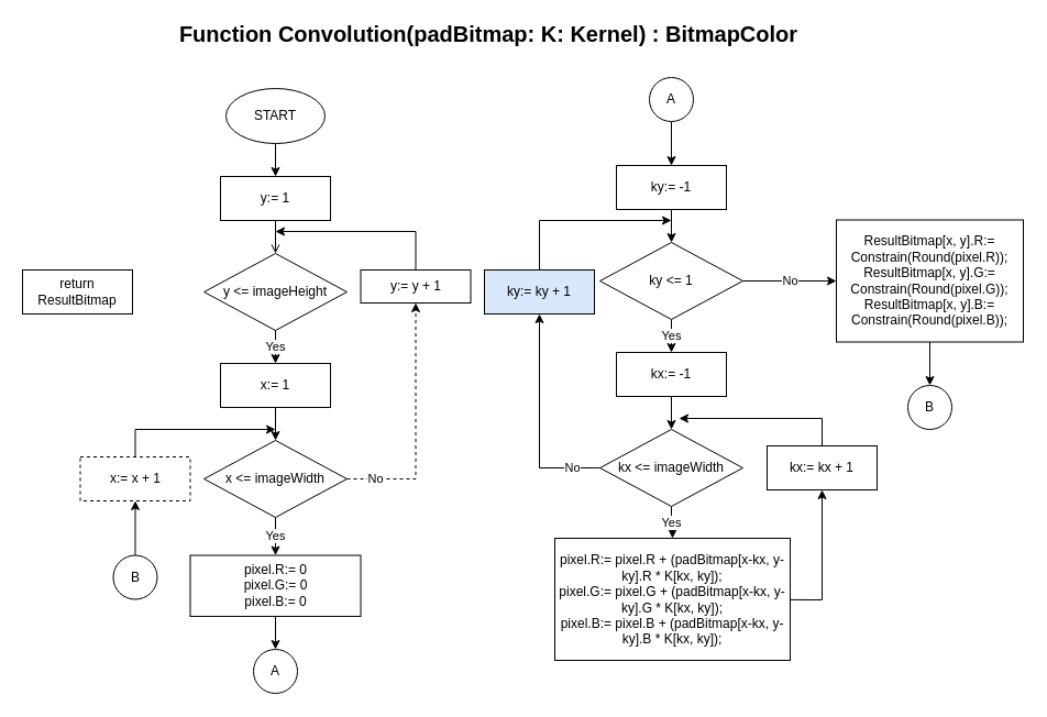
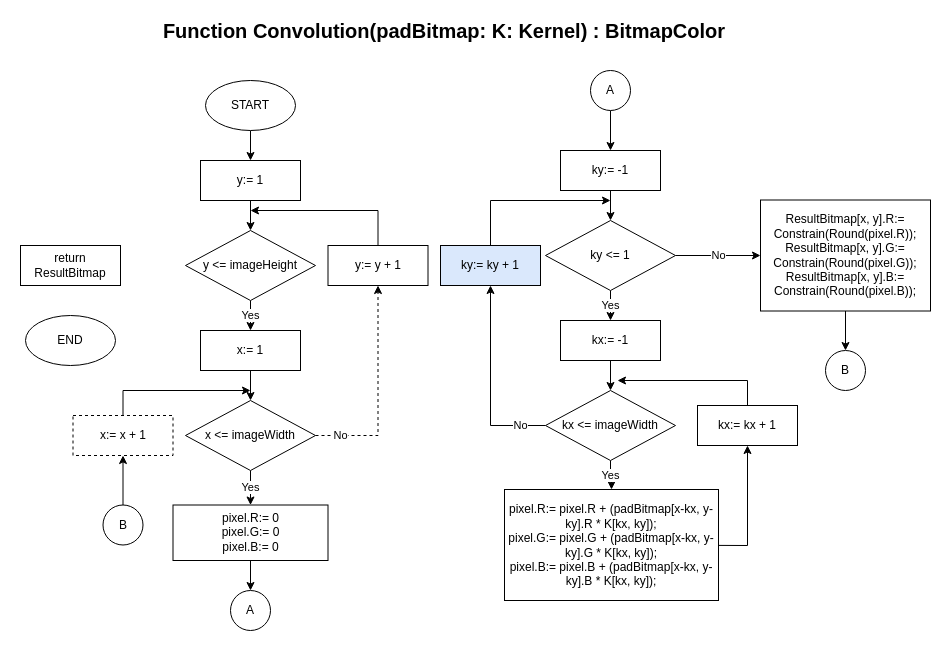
  <mxCell id="0" />
  <mxCell id="1" parent="0" />
  <mxCell id="2" value="&lt;font style=&quot;font-size: 20px&quot;&gt;&lt;b&gt;Function Convolution(padBitmap: K: Kernel) : BitmapColor&lt;/b&gt;&lt;/font&gt;" style="text;html=1;strokeColor=none;fillColor=none;align=center;verticalAlign=middle;whiteSpace=wrap;rounded=0;" vertex="1" parent="1"><mxGeometry x="142.5" y="20" width="602" height="20" as="geometry" /></mxCell>
  <mxCell id="3" value="" style="edgeStyle=orthogonalEdgeStyle;rounded=0;orthogonalLoop=1;jettySize=auto;html=1;" edge="1" parent="1" source="4" target="6"><mxGeometry relative="1" as="geometry" /></mxCell>
  <mxCell id="4" value="START" style="ellipse;whiteSpace=wrap;html=1;" vertex="1" parent="1"><mxGeometry x="205" y="80" width="90" height="50" as="geometry" /></mxCell>
- <mxCell id="5" value="" style="edgeStyle=orthogonalEdgeStyle;rounded=0;orthogonalLoop=1;jettySize=auto;html=1;endArrow=open;" edge="1" parent="1" source="6" target="8"><mxGeometry relative="1" as="geometry" /></mxCell>
+ <mxCell id="5" value="" style="edgeStyle=orthogonalEdgeStyle;rounded=0;orthogonalLoop=1;jettySize=auto;html=1;" edge="1" parent="1" source="6" target="8"><mxGeometry relative="1" as="geometry" /></mxCell>
  <mxCell id="6" value="y:= 1" style="rounded=0;whiteSpace=wrap;html=1;" vertex="1" parent="1"><mxGeometry x="200" y="160" width="100" height="40" as="geometry" /></mxCell>
  <mxCell id="7" value="Yes" style="edgeStyle=orthogonalEdgeStyle;rounded=0;orthogonalLoop=1;jettySize=auto;html=1;" edge="1" parent="1" source="8" target="10"><mxGeometry relative="1" as="geometry" /></mxCell>
  <mxCell id="8" value="y &amp;lt;= imageHeight" style="rhombus;whiteSpace=wrap;html=1;" vertex="1" parent="1"><mxGeometry x="185" y="230" width="130" height="70" as="geometry" /></mxCell>
  <mxCell id="9" value="" style="edgeStyle=orthogonalEdgeStyle;rounded=0;orthogonalLoop=1;jettySize=auto;html=1;" edge="1" parent="1" source="10" target="13"><mxGeometry relative="1" as="geometry" /></mxCell>
  <mxCell id="10" value="x:= 1" style="rounded=0;whiteSpace=wrap;html=1;" vertex="1" parent="1"><mxGeometry x="200" y="330" width="100" height="40" as="geometry" /></mxCell>
  <mxCell id="11" value="Yes" style="edgeStyle=orthogonalEdgeStyle;rounded=0;orthogonalLoop=1;jettySize=auto;html=1;" edge="1" parent="1" source="13" target="15"><mxGeometry relative="1" as="geometry" /></mxCell>
  <mxCell id="12" value="No" style="edgeStyle=orthogonalEdgeStyle;rounded=0;orthogonalLoop=1;jettySize=auto;html=1;entryX=0.5;entryY=1;entryDx=0;entryDy=0;dashed=1;" edge="1" parent="1" source="13" target="43"><mxGeometry x="-0.764" relative="1" as="geometry"><mxPoint x="120" y="370" as="targetPoint" /><mxPoint as="offset" /></mxGeometry></mxCell>
  <mxCell id="13" value="x &amp;lt;= imageWidth" style="rhombus;whiteSpace=wrap;html=1;" vertex="1" parent="1"><mxGeometry x="185" y="400" width="130" height="70" as="geometry" /></mxCell>
  <mxCell id="14" value="" style="edgeStyle=orthogonalEdgeStyle;rounded=0;orthogonalLoop=1;jettySize=auto;html=1;" edge="1" parent="1" source="15" target="16"><mxGeometry relative="1" as="geometry" /></mxCell>
  <mxCell id="15" value="pixel.R:= 0&lt;br&gt;pixel.G:= 0&lt;br&gt;pixel.B:= 0" style="rounded=0;whiteSpace=wrap;html=1;" vertex="1" parent="1"><mxGeometry x="172.5" y="504.5" width="155" height="55.5" as="geometry" /></mxCell>
  <mxCell id="16" value="A" style="ellipse;whiteSpace=wrap;html=1;aspect=fixed;" vertex="1" parent="1"><mxGeometry x="230" y="590" width="40" height="40" as="geometry" /></mxCell>
  <mxCell id="17" value="" style="edgeStyle=orthogonalEdgeStyle;rounded=0;orthogonalLoop=1;jettySize=auto;html=1;" edge="1" parent="1" source="18" target="20"><mxGeometry relative="1" as="geometry" /></mxCell>
  <mxCell id="18" value="A" style="ellipse;whiteSpace=wrap;html=1;aspect=fixed;" vertex="1" parent="1"><mxGeometry x="590" y="70" width="40" height="40" as="geometry" /></mxCell>
  <mxCell id="19" value="" style="edgeStyle=orthogonalEdgeStyle;rounded=0;orthogonalLoop=1;jettySize=auto;html=1;" edge="1" parent="1" source="20" target="23"><mxGeometry relative="1" as="geometry" /></mxCell>
  <mxCell id="20" value="ky:= -1" style="rounded=0;whiteSpace=wrap;html=1;" vertex="1" parent="1"><mxGeometry x="560" y="150" width="100" height="40" as="geometry" /></mxCell>
  <mxCell id="21" value="Yes" style="edgeStyle=orthogonalEdgeStyle;rounded=0;orthogonalLoop=1;jettySize=auto;html=1;" edge="1" parent="1" source="23" target="25"><mxGeometry relative="1" as="geometry" /></mxCell>
  <mxCell id="22" value="No" style="edgeStyle=orthogonalEdgeStyle;rounded=0;orthogonalLoop=1;jettySize=auto;html=1;entryX=0;entryY=0.5;entryDx=0;entryDy=0;" edge="1" parent="1" source="23" target="36"><mxGeometry relative="1" as="geometry"><mxPoint x="750" y="255" as="targetPoint" /></mxGeometry></mxCell>
  <mxCell id="23" value="ky &amp;lt;= 1" style="rhombus;whiteSpace=wrap;html=1;" vertex="1" parent="1"><mxGeometry x="545" y="220" width="130" height="70" as="geometry" /></mxCell>
  <mxCell id="24" value="" style="edgeStyle=orthogonalEdgeStyle;rounded=0;orthogonalLoop=1;jettySize=auto;html=1;" edge="1" parent="1" source="25" target="28"><mxGeometry relative="1" as="geometry" /></mxCell>
  <mxCell id="25" value="kx:= -1" style="rounded=0;whiteSpace=wrap;html=1;" vertex="1" parent="1"><mxGeometry x="560" y="320" width="100" height="40" as="geometry" /></mxCell>
  <mxCell id="26" value="Yes" style="edgeStyle=orthogonalEdgeStyle;rounded=0;orthogonalLoop=1;jettySize=auto;html=1;" edge="1" parent="1" source="28" target="30"><mxGeometry relative="1" as="geometry" /></mxCell>
  <mxCell id="27" value="No" style="edgeStyle=orthogonalEdgeStyle;rounded=0;orthogonalLoop=1;jettySize=auto;html=1;exitX=0;exitY=0.5;exitDx=0;exitDy=0;entryX=0.5;entryY=1;entryDx=0;entryDy=0;" edge="1" parent="1" source="28" target="34"><mxGeometry x="-0.744" relative="1" as="geometry"><mxPoint x="490" y="330" as="targetPoint" /><Array as="points"><mxPoint x="490" y="425" /></Array><mxPoint as="offset" /></mxGeometry></mxCell>
  <mxCell id="28" value="kx &amp;lt;= imageWidth" style="rhombus;whiteSpace=wrap;html=1;" vertex="1" parent="1"><mxGeometry x="545" y="390" width="130" height="70" as="geometry" /></mxCell>
  <mxCell id="29" style="edgeStyle=orthogonalEdgeStyle;rounded=0;orthogonalLoop=1;jettySize=auto;html=1;entryX=0.5;entryY=1;entryDx=0;entryDy=0;exitX=1;exitY=0.5;exitDx=0;exitDy=0;" edge="1" parent="1" source="30" target="32"><mxGeometry relative="1" as="geometry"><mxPoint x="747" y="370" as="targetPoint" /><Array as="points"><mxPoint x="611" y="545" /><mxPoint x="747" y="545" /></Array></mxGeometry></mxCell>
  <mxCell id="30" value="&lt;div&gt;pixel.R:= pixel.R + (padBitmap[x-kx, y-ky].R * K[kx, ky]);&lt;/div&gt;&lt;div&gt;pixel.G:= pixel.G + (padBitmap[x-kx, y-ky].G * K[kx, ky]);&lt;/div&gt;&lt;div&gt;pixel.B:= pixel.B + (padBitmap[x-kx, y-ky].B * K[kx, ky]);&lt;/div&gt;" style="rounded=0;whiteSpace=wrap;html=1;" vertex="1" parent="1"><mxGeometry x="504" y="489" width="214" height="111" as="geometry" /></mxCell>
  <mxCell id="31" style="edgeStyle=orthogonalEdgeStyle;rounded=0;orthogonalLoop=1;jettySize=auto;html=1;" edge="1" parent="1" source="32"><mxGeometry relative="1" as="geometry"><mxPoint x="617" y="380" as="targetPoint" /><Array as="points"><mxPoint x="747" y="380" /></Array></mxGeometry></mxCell>
  <mxCell id="32" value="kx:= kx + 1" style="rounded=0;whiteSpace=wrap;html=1;" vertex="1" parent="1"><mxGeometry x="697" y="405" width="100" height="40" as="geometry" /></mxCell>
  <mxCell id="33" style="edgeStyle=orthogonalEdgeStyle;rounded=0;orthogonalLoop=1;jettySize=auto;html=1;" edge="1" parent="1" source="34"><mxGeometry relative="1" as="geometry"><mxPoint x="610" y="200" as="targetPoint" /><Array as="points"><mxPoint x="490" y="200" /></Array></mxGeometry></mxCell>
  <mxCell id="34" value="ky:= ky + 1" style="rounded=0;whiteSpace=wrap;html=1;fillColor=#dae8fc;" vertex="1" parent="1"><mxGeometry x="440" y="245" width="100" height="40" as="geometry" /></mxCell>
  <mxCell id="35" value="" style="edgeStyle=orthogonalEdgeStyle;rounded=0;orthogonalLoop=1;jettySize=auto;html=1;" edge="1" parent="1" source="36" target="37"><mxGeometry relative="1" as="geometry" /></mxCell>
  <mxCell id="36" value="&lt;div&gt;ResultBitmap[x, y].R:= Constrain(Round(pixel.R));&lt;/div&gt;&lt;div&gt;ResultBitmap[x, y].G:= Constrain(Round(pixel.G));&lt;/div&gt;&lt;div&gt;ResultBitmap[x, y].B:= Constrain(Round(pixel.B));&lt;/div&gt;" style="rounded=0;whiteSpace=wrap;html=1;" vertex="1" parent="1"><mxGeometry x="760" y="199.5" width="170" height="111" as="geometry" /></mxCell>
  <mxCell id="37" value="B" style="ellipse;whiteSpace=wrap;html=1;aspect=fixed;" vertex="1" parent="1"><mxGeometry x="825" y="350" width="40" height="40" as="geometry" /></mxCell>
  <mxCell id="38" style="edgeStyle=orthogonalEdgeStyle;rounded=0;orthogonalLoop=1;jettySize=auto;html=1;entryX=0.5;entryY=1;entryDx=0;entryDy=0;" edge="1" parent="1" source="39" target="41"><mxGeometry relative="1" as="geometry" /></mxCell>
  <mxCell id="39" value="B" style="ellipse;whiteSpace=wrap;html=1;aspect=fixed;" vertex="1" parent="1"><mxGeometry x="102.5" y="504.5" width="40" height="40" as="geometry" /></mxCell>
  <mxCell id="40" style="edgeStyle=orthogonalEdgeStyle;rounded=0;orthogonalLoop=1;jettySize=auto;html=1;" edge="1" parent="1" source="41"><mxGeometry relative="1" as="geometry"><mxPoint x="250" y="390" as="targetPoint" /><Array as="points"><mxPoint x="123" y="390" /></Array></mxGeometry></mxCell>
  <mxCell id="41" value="x:= x + 1" style="rounded=0;whiteSpace=wrap;html=1;dashed=1;" vertex="1" parent="1"><mxGeometry x="72.5" y="415" width="100" height="40" as="geometry" /></mxCell>
  <mxCell id="42" style="edgeStyle=orthogonalEdgeStyle;rounded=0;orthogonalLoop=1;jettySize=auto;html=1;" edge="1" parent="1" source="43"><mxGeometry relative="1" as="geometry"><mxPoint x="250" y="210" as="targetPoint" /><Array as="points"><mxPoint x="378" y="210" /></Array></mxGeometry></mxCell>
- <mxCell id="43" value="y:= y + 1" style="rounded=0;whiteSpace=wrap;html=1;" vertex="1" parent="1"><mxGeometry x="327.5" y="245" width="100" height="30" as="geometry" /></mxCell>
+ <mxCell id="43" value="y:= y + 1" style="rounded=0;whiteSpace=wrap;html=1;" vertex="1" parent="1"><mxGeometry x="327.5" y="245" width="100" height="40" as="geometry" /></mxCell>
  <mxCell id="44" value="return ResultBitmap" style="rounded=0;whiteSpace=wrap;html=1;" vertex="1" parent="1"><mxGeometry x="20" y="245" width="100" height="40" as="geometry" /></mxCell>
+ <mxCell id="45" value="END" style="ellipse;whiteSpace=wrap;html=1;" vertex="1" parent="1"><mxGeometry x="25" y="315" width="90" height="50" as="geometry" /></mxCell>
